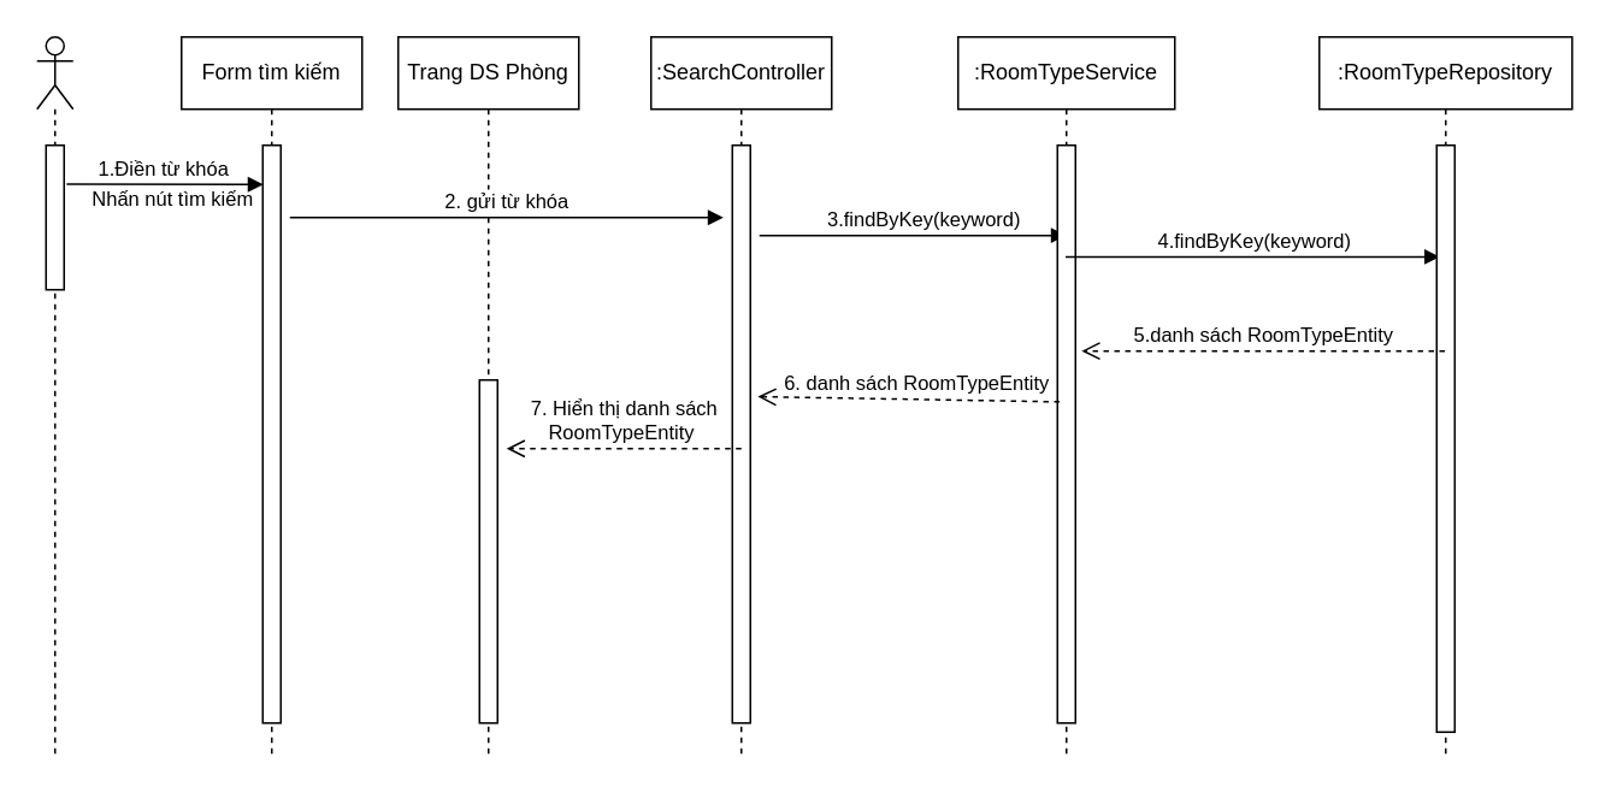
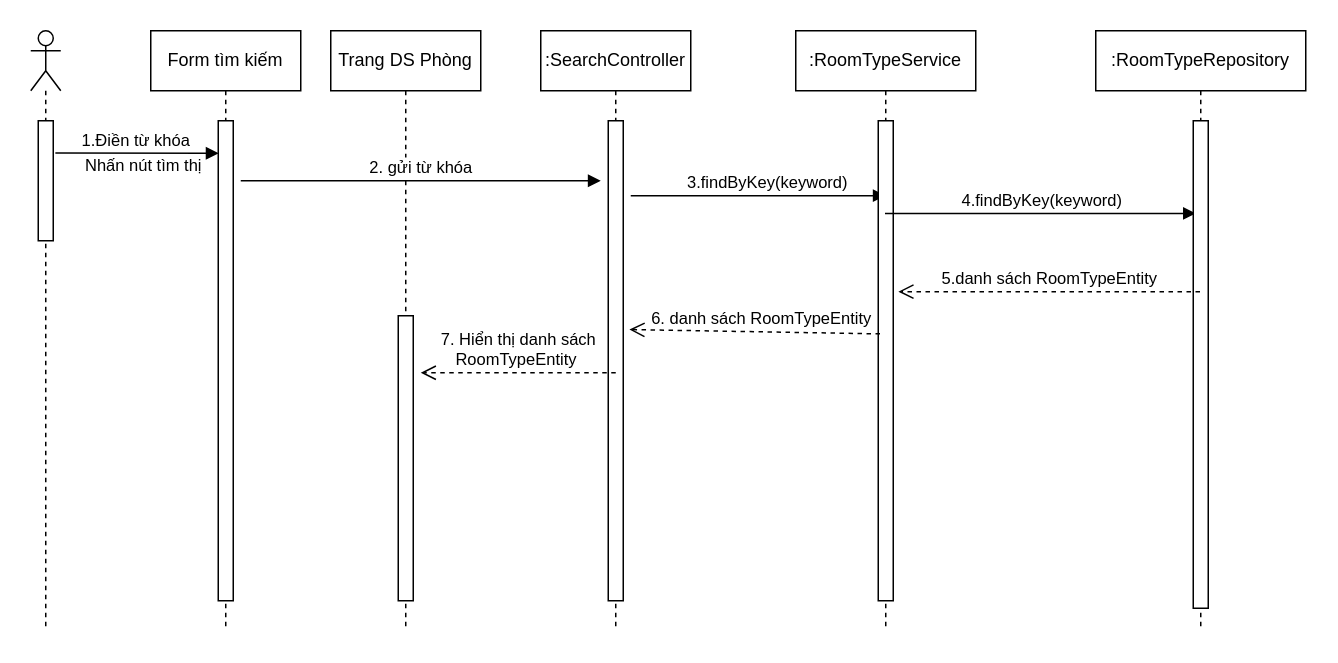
  <mxCell id="0" />
  <mxCell id="1" parent="0" />
  <mxCell id="2" value="" style="shape=umlLifeline;participant=umlActor;perimeter=lifelinePerimeter;whiteSpace=wrap;html=1;container=1;collapsible=0;recursiveResize=0;verticalAlign=top;spacingTop=36;outlineConnect=0;" vertex="1" parent="1"><mxGeometry x="20" y="20" width="20" height="400" as="geometry" /></mxCell>
  <mxCell id="3" value=":SearchController" style="shape=umlLifeline;perimeter=lifelinePerimeter;whiteSpace=wrap;html=1;container=1;collapsible=0;recursiveResize=0;outlineConnect=0;" vertex="1" parent="1"><mxGeometry x="360" y="20" width="100" height="400" as="geometry" /></mxCell>
  <mxCell id="4" value="" style="html=1;points=[];perimeter=orthogonalPerimeter;" vertex="1" parent="3"><mxGeometry x="45" y="60" width="10" height="320" as="geometry" /></mxCell>
  <mxCell id="5" value=":RoomTypeService" style="shape=umlLifeline;perimeter=lifelinePerimeter;whiteSpace=wrap;html=1;container=1;collapsible=0;recursiveResize=0;outlineConnect=0;" vertex="1" parent="1"><mxGeometry x="530" y="20" width="120" height="400" as="geometry" /></mxCell>
  <mxCell id="6" value=":RoomTypeRepository" style="shape=umlLifeline;perimeter=lifelinePerimeter;whiteSpace=wrap;html=1;container=1;collapsible=0;recursiveResize=0;outlineConnect=0;" vertex="1" parent="1"><mxGeometry x="730" y="20" width="140" height="400" as="geometry" /></mxCell>
  <mxCell id="7" value="Form tìm kiếm" style="shape=umlLifeline;perimeter=lifelinePerimeter;whiteSpace=wrap;html=1;container=1;collapsible=0;recursiveResize=0;outlineConnect=0;" vertex="1" parent="1"><mxGeometry x="100" y="20" width="100" height="400" as="geometry" /></mxCell>
  <mxCell id="8" value="" style="html=1;points=[];perimeter=orthogonalPerimeter;" vertex="1" parent="7"><mxGeometry x="45" y="60" width="10" height="320" as="geometry" /></mxCell>
- <mxCell id="9" value="&lt;font style=&quot;font-size: 11px&quot;&gt;Nhấn nút tìm kiếm&lt;/font&gt;" style="text;html=1;align=center;verticalAlign=middle;resizable=0;points=[];autosize=1;strokeColor=none;" vertex="1" parent="1"><mxGeometry x="40" y="100" width="110" height="20" as="geometry" /></mxCell>
+ <mxCell id="9" value="&lt;font style=&quot;font-size: 11px&quot;&gt;Nhấn nút tìm thị&lt;/font&gt;" style="text;html=1;align=center;verticalAlign=middle;resizable=0;points=[];autosize=1;strokeColor=none;" vertex="1" parent="1"><mxGeometry x="40" y="100" width="110" height="20" as="geometry" /></mxCell>
  <mxCell id="10" value="Trang DS Phòng" style="shape=umlLifeline;perimeter=lifelinePerimeter;whiteSpace=wrap;html=1;container=1;collapsible=0;recursiveResize=0;outlineConnect=0;" vertex="1" parent="1"><mxGeometry x="220" y="20" width="100" height="400" as="geometry" /></mxCell>
  <mxCell id="11" value="3.findByKey(keyword)" style="html=1;verticalAlign=bottom;endArrow=block;entryX=0.5;entryY=0.156;entryDx=0;entryDy=0;entryPerimeter=0;" edge="1" parent="1" target="12"><mxGeometry x="0.071" width="80" relative="1" as="geometry"><mxPoint x="420" y="130" as="sourcePoint" /><mxPoint x="570" y="130" as="targetPoint" /><Array as="points" /><mxPoint as="offset" /></mxGeometry></mxCell>
  <mxCell id="12" value="" style="html=1;points=[];perimeter=orthogonalPerimeter;" vertex="1" parent="1"><mxGeometry x="585" y="80" width="10" height="320" as="geometry" /></mxCell>
  <mxCell id="13" value="4.findByKey(keyword)" style="html=1;verticalAlign=bottom;endArrow=block;entryX=0.18;entryY=0.19;entryDx=0;entryDy=0;entryPerimeter=0;" edge="1" parent="1" source="5" target="14"><mxGeometry width="80" relative="1" as="geometry"><mxPoint x="855" y="140" as="sourcePoint" /><mxPoint x="770" y="141" as="targetPoint" /></mxGeometry></mxCell>
  <mxCell id="14" value="" style="html=1;points=[];perimeter=orthogonalPerimeter;" vertex="1" parent="1"><mxGeometry x="795" y="80" width="10" height="325" as="geometry" /></mxCell>
  <mxCell id="15" value="5.danh sách RoomTypeEntity" style="html=1;verticalAlign=bottom;endArrow=open;dashed=1;endSize=8;entryX=1.341;entryY=0.356;entryDx=0;entryDy=0;entryPerimeter=0;" edge="1" parent="1" source="6" target="12"><mxGeometry relative="1" as="geometry"><mxPoint x="890" y="219.5" as="sourcePoint" /><mxPoint x="720" y="220" as="targetPoint" /></mxGeometry></mxCell>
  <mxCell id="16" value="6. danh sách RoomTypeEntity" style="html=1;verticalAlign=bottom;endArrow=open;dashed=1;endSize=8;exitX=0.118;exitY=0.444;exitDx=0;exitDy=0;exitPerimeter=0;entryX=1.412;entryY=0.435;entryDx=0;entryDy=0;entryPerimeter=0;" edge="1" parent="1" source="12" target="4"><mxGeometry x="-0.053" relative="1" as="geometry"><mxPoint x="705" y="310" as="sourcePoint" /><mxPoint x="420" y="310" as="targetPoint" /><mxPoint as="offset" /></mxGeometry></mxCell>
  <mxCell id="17" value="7. Hiển thị danh sách&lt;br&gt;RoomTypeEntity&amp;nbsp;" style="html=1;verticalAlign=bottom;endArrow=open;dashed=1;endSize=8;" edge="1" parent="1"><mxGeometry relative="1" as="geometry"><mxPoint x="410" y="248" as="sourcePoint" /><mxPoint x="280" y="248" as="targetPoint" /><Array as="points"><mxPoint x="280" y="248" /></Array></mxGeometry></mxCell>
  <mxCell id="18" value="" style="html=1;points=[];perimeter=orthogonalPerimeter;" vertex="1" parent="1"><mxGeometry x="265" y="210" width="10" height="190" as="geometry" /></mxCell>
  <mxCell id="19" value="" style="html=1;points=[];perimeter=orthogonalPerimeter;" vertex="1" parent="1"><mxGeometry x="25" y="80" width="10" height="80" as="geometry" /></mxCell>
  <mxCell id="20" value="1.Điền từ khóa" style="html=1;verticalAlign=bottom;endArrow=block;entryX=0.957;entryY=0.082;entryDx=0;entryDy=0;entryPerimeter=0;exitX=1.14;exitY=0.268;exitDx=0;exitDy=0;exitPerimeter=0;" edge="1" parent="1" source="19" target="9"><mxGeometry width="80" relative="1" as="geometry"><mxPoint x="50" y="100" as="sourcePoint" /><mxPoint x="110" y="100" as="targetPoint" /></mxGeometry></mxCell>
  <mxCell id="21" value="2. gửi từ khóa" style="html=1;verticalAlign=bottom;endArrow=block;" edge="1" parent="1"><mxGeometry width="80" relative="1" as="geometry"><mxPoint x="160" y="120" as="sourcePoint" /><mxPoint x="400" y="120" as="targetPoint" /></mxGeometry></mxCell>
